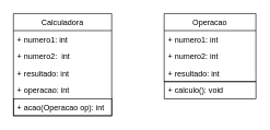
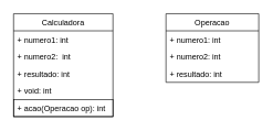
  <mxCell id="0" />
  <mxCell id="1" parent="0" />
  <mxCell id="2" value="Calculadora" style="swimlane;fontStyle=0;childLayout=stackLayout;horizontal=1;startSize=26;fillColor=none;horizontalStack=0;resizeParent=1;resizeParentMax=0;resizeLast=0;collapsible=1;marginBottom=0;" parent="1" vertex="1"><mxGeometry x="20" y="20" width="150" height="156" as="geometry"><mxRectangle x="90" y="210" width="100" height="26" as="alternateBounds" /></mxGeometry></mxCell>
  <mxCell id="3" value="+ numero1: int" style="text;strokeColor=none;fillColor=none;align=left;verticalAlign=top;spacingLeft=4;spacingRight=4;overflow=hidden;rotatable=0;points=[[0,0.5],[1,0.5]];portConstraint=eastwest;" parent="2" vertex="1"><mxGeometry y="26" width="150" height="26" as="geometry" /></mxCell>
  <mxCell id="4" value="+ numero2:  int" style="text;strokeColor=none;fillColor=none;align=left;verticalAlign=top;spacingLeft=4;spacingRight=4;overflow=hidden;rotatable=0;points=[[0,0.5],[1,0.5]];portConstraint=eastwest;" parent="2" vertex="1"><mxGeometry y="52" width="150" height="26" as="geometry" /></mxCell>
  <mxCell id="5" value="+ resultado: int" style="text;strokeColor=none;fillColor=none;align=left;verticalAlign=top;spacingLeft=4;spacingRight=4;overflow=hidden;rotatable=0;points=[[0,0.5],[1,0.5]];portConstraint=eastwest;" parent="2" vertex="1"><mxGeometry y="78" width="150" height="26" as="geometry" /></mxCell>
- <mxCell id="6" value="+ operacao: int" style="text;strokeColor=none;fillColor=none;align=left;verticalAlign=top;spacingLeft=4;spacingRight=4;overflow=hidden;rotatable=0;points=[[0,0.5],[1,0.5]];portConstraint=eastwest;" parent="2" vertex="1"><mxGeometry y="104" width="150" height="26" as="geometry" /></mxCell>
+ <mxCell id="6" value="+ void: int" style="text;strokeColor=none;fillColor=none;align=left;verticalAlign=top;spacingLeft=4;spacingRight=4;overflow=hidden;rotatable=0;points=[[0,0.5],[1,0.5]];portConstraint=eastwest;" parent="2" vertex="1"><mxGeometry y="104" width="150" height="26" as="geometry" /></mxCell>
  <mxCell id="7" value="+ acao(Operacao op): int" style="text;fillColor=none;align=left;verticalAlign=top;spacingLeft=4;spacingRight=4;overflow=hidden;rotatable=0;points=[[0,0.5],[1,0.5]];portConstraint=eastwest;strokeColor=#000000;" parent="2" vertex="1"><mxGeometry y="130" width="150" height="26" as="geometry" /></mxCell>
  <mxCell id="8" value="Operacao" style="swimlane;fontStyle=0;childLayout=stackLayout;horizontal=1;startSize=26;fillColor=none;horizontalStack=0;resizeParent=1;resizeParentMax=0;resizeLast=0;collapsible=1;marginBottom=0;" parent="1" vertex="1"><mxGeometry x="250" y="20" width="140" height="104" as="geometry" /></mxCell>
  <mxCell id="9" value="+ numero1: int" style="text;strokeColor=none;fillColor=none;align=left;verticalAlign=top;spacingLeft=4;spacingRight=4;overflow=hidden;rotatable=0;points=[[0,0.5],[1,0.5]];portConstraint=eastwest;" parent="8" vertex="1"><mxGeometry y="26" width="140" height="26" as="geometry" /></mxCell>
  <mxCell id="10" value="+ numero2: int" style="text;strokeColor=none;fillColor=none;align=left;verticalAlign=top;spacingLeft=4;spacingRight=4;overflow=hidden;rotatable=0;points=[[0,0.5],[1,0.5]];portConstraint=eastwest;" parent="8" vertex="1"><mxGeometry y="52" width="140" height="26" as="geometry" /></mxCell>
  <mxCell id="11" value="+ resultado: int" style="text;strokeColor=none;fillColor=none;align=left;verticalAlign=top;spacingLeft=4;spacingRight=4;overflow=hidden;rotatable=0;points=[[0,0.5],[1,0.5]];portConstraint=eastwest;" parent="8" vertex="1"><mxGeometry y="78" width="140" height="26" as="geometry" /></mxCell>
- <mxCell id="12" value="+ calculo(): void" style="text;fillColor=none;align=left;verticalAlign=top;spacingLeft=4;spacingRight=4;overflow=hidden;rotatable=0;points=[[0,0.5],[1,0.5]];portConstraint=eastwest;strokeColor=#000000;" parent="1" vertex="1"><mxGeometry x="250" y="124" width="140" height="26" as="geometry" /></mxCell>
